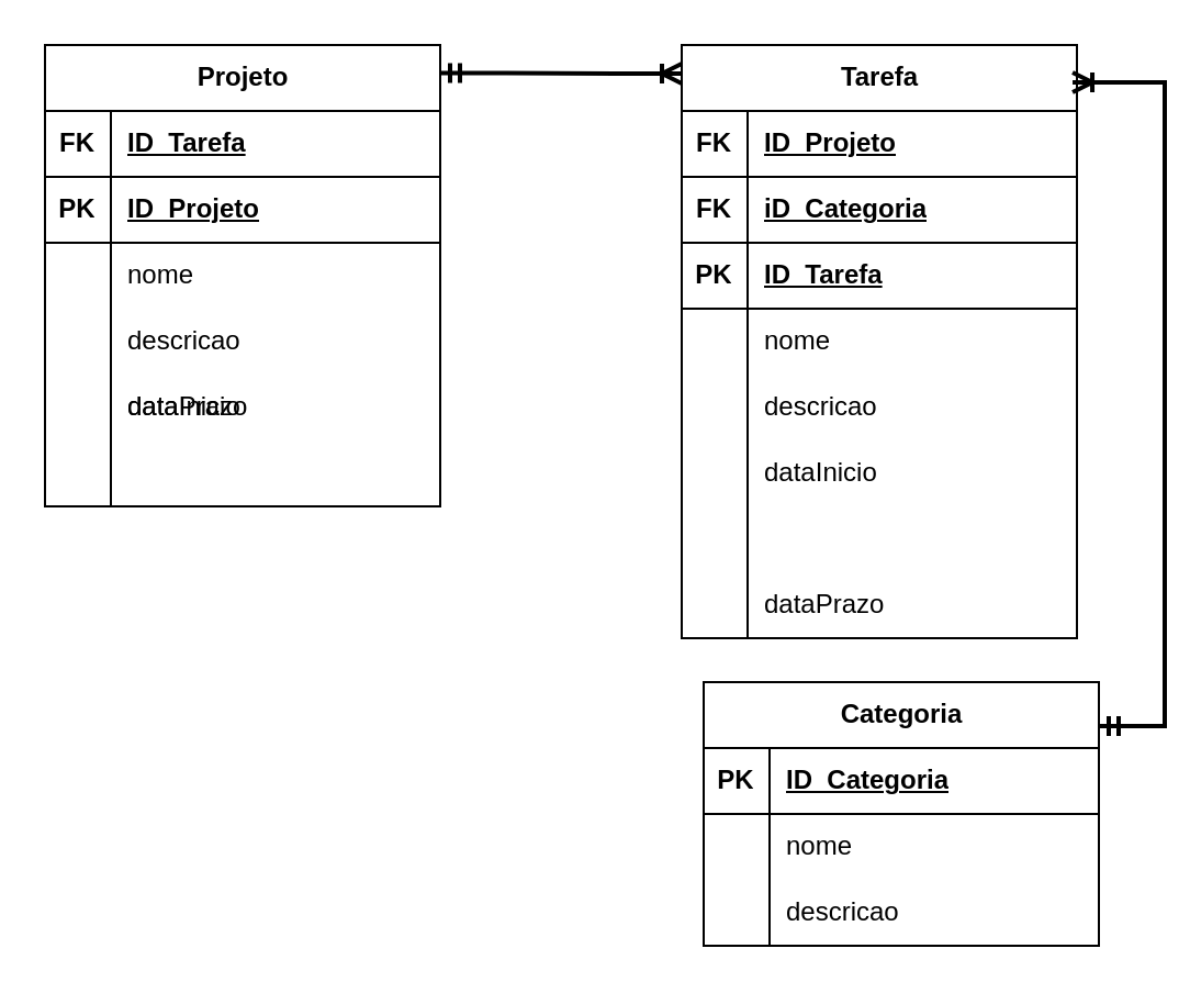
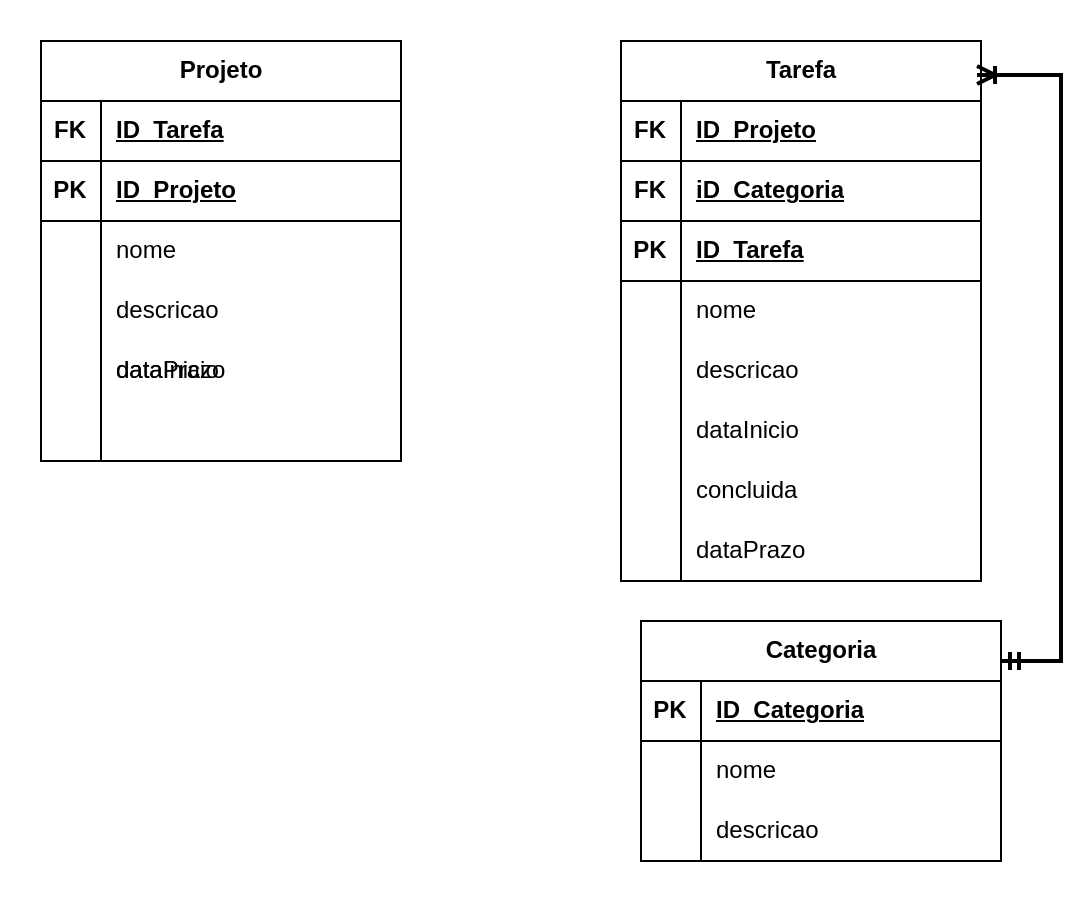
  <mxCell id="0" />
  <mxCell id="1" parent="0" />
  <mxCell id="2" value="Projeto" style="shape=table;startSize=30;container=1;collapsible=1;childLayout=tableLayout;fixedRows=1;rowLines=0;fontStyle=1;align=center;resizeLast=1;html=1;strokeColor=default;fontFamily=Helvetica;fontSize=12;fontColor=default;fillColor=default;" vertex="1" parent="1"><mxGeometry x="20" y="20" width="180" height="210" as="geometry" /></mxCell>
  <mxCell id="3" style="shape=tableRow;horizontal=0;startSize=0;swimlaneHead=0;swimlaneBody=0;fillColor=none;collapsible=0;dropTarget=0;points=[[0,0.5],[1,0.5]];portConstraint=eastwest;top=0;left=0;right=0;bottom=1;strokeColor=default;fontFamily=Helvetica;fontSize=12;fontColor=default;html=1;" vertex="1" parent="2"><mxGeometry y="30" width="180" height="30" as="geometry" /></mxCell>
  <mxCell id="4" value="FK" style="shape=partialRectangle;connectable=0;fillColor=none;top=0;left=0;bottom=0;right=0;fontStyle=1;overflow=hidden;whiteSpace=wrap;html=1;strokeColor=default;fontFamily=Helvetica;fontSize=12;fontColor=default;startSize=30;" vertex="1" parent="3"><mxGeometry width="30" height="30" as="geometry"><mxRectangle width="30" height="30" as="alternateBounds" /></mxGeometry></mxCell>
  <mxCell id="5" value="ID_Tarefa" style="shape=partialRectangle;connectable=0;fillColor=none;top=0;left=0;bottom=0;right=0;align=left;spacingLeft=6;fontStyle=5;overflow=hidden;whiteSpace=wrap;html=1;strokeColor=default;fontFamily=Helvetica;fontSize=12;fontColor=default;startSize=30;" vertex="1" parent="3"><mxGeometry x="30" width="150" height="30" as="geometry"><mxRectangle width="150" height="30" as="alternateBounds" /></mxGeometry></mxCell>
  <mxCell id="6" value="" style="shape=tableRow;horizontal=0;startSize=0;swimlaneHead=0;swimlaneBody=0;fillColor=none;collapsible=0;dropTarget=0;points=[[0,0.5],[1,0.5]];portConstraint=eastwest;top=0;left=0;right=0;bottom=1;strokeColor=default;fontFamily=Helvetica;fontSize=12;fontColor=default;html=1;" vertex="1" parent="2"><mxGeometry y="60" width="180" height="30" as="geometry" /></mxCell>
  <mxCell id="7" value="PK" style="shape=partialRectangle;connectable=0;fillColor=none;top=0;left=0;bottom=0;right=0;fontStyle=1;overflow=hidden;whiteSpace=wrap;html=1;strokeColor=default;fontFamily=Helvetica;fontSize=12;fontColor=default;startSize=30;" vertex="1" parent="6"><mxGeometry width="30" height="30" as="geometry"><mxRectangle width="30" height="30" as="alternateBounds" /></mxGeometry></mxCell>
  <mxCell id="8" value="ID_Projeto" style="shape=partialRectangle;connectable=0;fillColor=none;top=0;left=0;bottom=0;right=0;align=left;spacingLeft=6;fontStyle=5;overflow=hidden;whiteSpace=wrap;html=1;strokeColor=default;fontFamily=Helvetica;fontSize=12;fontColor=default;startSize=30;" vertex="1" parent="6"><mxGeometry x="30" width="150" height="30" as="geometry"><mxRectangle width="150" height="30" as="alternateBounds" /></mxGeometry></mxCell>
  <mxCell id="9" value="" style="shape=tableRow;horizontal=0;startSize=0;swimlaneHead=0;swimlaneBody=0;fillColor=none;collapsible=0;dropTarget=0;points=[[0,0.5],[1,0.5]];portConstraint=eastwest;top=0;left=0;right=0;bottom=0;strokeColor=default;fontFamily=Helvetica;fontSize=12;fontColor=default;html=1;" vertex="1" parent="2"><mxGeometry y="90" width="180" height="30" as="geometry" /></mxCell>
  <mxCell id="10" value="" style="shape=partialRectangle;connectable=0;fillColor=none;top=0;left=0;bottom=0;right=0;editable=1;overflow=hidden;whiteSpace=wrap;html=1;strokeColor=default;fontFamily=Helvetica;fontSize=12;fontColor=default;startSize=30;" vertex="1" parent="9"><mxGeometry width="30" height="30" as="geometry"><mxRectangle width="30" height="30" as="alternateBounds" /></mxGeometry></mxCell>
  <mxCell id="11" value="nome" style="shape=partialRectangle;connectable=0;fillColor=none;top=0;left=0;bottom=0;right=0;align=left;spacingLeft=6;overflow=hidden;whiteSpace=wrap;html=1;strokeColor=default;fontFamily=Helvetica;fontSize=12;fontColor=default;startSize=30;" vertex="1" parent="9"><mxGeometry x="30" width="150" height="30" as="geometry"><mxRectangle width="150" height="30" as="alternateBounds" /></mxGeometry></mxCell>
  <mxCell id="12" value="" style="shape=tableRow;horizontal=0;startSize=0;swimlaneHead=0;swimlaneBody=0;fillColor=none;collapsible=0;dropTarget=0;points=[[0,0.5],[1,0.5]];portConstraint=eastwest;top=0;left=0;right=0;bottom=0;strokeColor=default;fontFamily=Helvetica;fontSize=12;fontColor=default;html=1;" vertex="1" parent="2"><mxGeometry y="120" width="180" height="30" as="geometry" /></mxCell>
  <mxCell id="13" value="" style="shape=partialRectangle;connectable=0;fillColor=none;top=0;left=0;bottom=0;right=0;editable=1;overflow=hidden;whiteSpace=wrap;html=1;strokeColor=default;fontFamily=Helvetica;fontSize=12;fontColor=default;startSize=30;" vertex="1" parent="12"><mxGeometry width="30" height="30" as="geometry"><mxRectangle width="30" height="30" as="alternateBounds" /></mxGeometry></mxCell>
  <mxCell id="14" value="descricao" style="shape=partialRectangle;connectable=0;fillColor=none;top=0;left=0;bottom=0;right=0;align=left;spacingLeft=6;overflow=hidden;whiteSpace=wrap;html=1;strokeColor=default;fontFamily=Helvetica;fontSize=12;fontColor=default;startSize=30;" vertex="1" parent="12"><mxGeometry x="30" width="150" height="30" as="geometry"><mxRectangle width="150" height="30" as="alternateBounds" /></mxGeometry></mxCell>
  <mxCell id="15" value="" style="shape=tableRow;horizontal=0;startSize=0;swimlaneHead=0;swimlaneBody=0;fillColor=none;collapsible=0;dropTarget=0;points=[[0,0.5],[1,0.5]];portConstraint=eastwest;top=0;left=0;right=0;bottom=0;strokeColor=default;fontFamily=Helvetica;fontSize=12;fontColor=default;html=1;" vertex="1" parent="2"><mxGeometry y="150" width="180" height="30" as="geometry" /></mxCell>
  <mxCell id="16" value="" style="shape=partialRectangle;connectable=0;fillColor=none;top=0;left=0;bottom=0;right=0;editable=1;overflow=hidden;whiteSpace=wrap;html=1;strokeColor=default;fontFamily=Helvetica;fontSize=12;fontColor=default;startSize=30;" vertex="1" parent="15"><mxGeometry width="30" height="30" as="geometry"><mxRectangle width="30" height="30" as="alternateBounds" /></mxGeometry></mxCell>
  <mxCell id="17" value="dataInicio" style="shape=partialRectangle;connectable=0;fillColor=none;top=0;left=0;bottom=0;right=0;align=left;spacingLeft=6;overflow=hidden;whiteSpace=wrap;html=1;strokeColor=default;fontFamily=Helvetica;fontSize=12;fontColor=default;startSize=30;" vertex="1" parent="15"><mxGeometry x="30" width="150" height="30" as="geometry"><mxRectangle width="150" height="30" as="alternateBounds" /></mxGeometry></mxCell>
  <mxCell id="18" style="shape=tableRow;horizontal=0;startSize=0;swimlaneHead=0;swimlaneBody=0;fillColor=none;collapsible=0;dropTarget=0;points=[[0,0.5],[1,0.5]];portConstraint=eastwest;top=0;left=0;right=0;bottom=0;strokeColor=default;fontFamily=Helvetica;fontSize=12;fontColor=default;html=1;" vertex="1" parent="2"><mxGeometry y="180" width="180" height="30" as="geometry" /></mxCell>
  <mxCell id="19" style="shape=partialRectangle;connectable=0;fillColor=none;top=0;left=0;bottom=0;right=0;editable=1;overflow=hidden;whiteSpace=wrap;html=1;strokeColor=default;fontFamily=Helvetica;fontSize=12;fontColor=default;startSize=30;" vertex="1" parent="18"><mxGeometry width="30" height="30" as="geometry"><mxRectangle width="30" height="30" as="alternateBounds" /></mxGeometry></mxCell>
  <mxCell id="20" style="shape=partialRectangle;connectable=0;fillColor=none;top=0;left=0;bottom=0;right=0;align=left;spacingLeft=6;overflow=hidden;whiteSpace=wrap;html=1;strokeColor=default;fontFamily=Helvetica;fontSize=12;fontColor=default;startSize=30;" vertex="1" parent="18"><mxGeometry x="30" width="150" height="30" as="geometry"><mxRectangle width="150" height="30" as="alternateBounds" /></mxGeometry></mxCell>
  <mxCell id="21" value="dataPrazo" style="shape=partialRectangle;connectable=0;fillColor=none;top=0;left=0;bottom=0;right=0;align=left;spacingLeft=6;overflow=hidden;whiteSpace=wrap;html=1;strokeColor=default;fontFamily=Helvetica;fontSize=12;fontColor=default;startSize=30;" vertex="1" parent="1"><mxGeometry x="50" y="170" width="150" height="30" as="geometry"><mxRectangle width="150" height="30" as="alternateBounds" /></mxGeometry></mxCell>
  <mxCell id="22" value="Tarefa" style="shape=table;startSize=30;container=1;collapsible=1;childLayout=tableLayout;fixedRows=1;rowLines=0;fontStyle=1;align=center;resizeLast=1;html=1;strokeColor=default;fontFamily=Helvetica;fontSize=12;fontColor=default;fillColor=default;" vertex="1" parent="1"><mxGeometry x="310" y="20" width="180" height="270" as="geometry" /></mxCell>
  <mxCell id="23" style="shape=tableRow;horizontal=0;startSize=0;swimlaneHead=0;swimlaneBody=0;fillColor=none;collapsible=0;dropTarget=0;points=[[0,0.5],[1,0.5]];portConstraint=eastwest;top=0;left=0;right=0;bottom=1;strokeColor=default;fontFamily=Helvetica;fontSize=12;fontColor=default;html=1;" vertex="1" parent="22"><mxGeometry y="30" width="180" height="30" as="geometry" /></mxCell>
  <mxCell id="24" value="FK" style="shape=partialRectangle;connectable=0;fillColor=none;top=0;left=0;bottom=0;right=0;fontStyle=1;overflow=hidden;whiteSpace=wrap;html=1;strokeColor=default;fontFamily=Helvetica;fontSize=12;fontColor=default;startSize=30;" vertex="1" parent="23"><mxGeometry width="30" height="30" as="geometry"><mxRectangle width="30" height="30" as="alternateBounds" /></mxGeometry></mxCell>
  <mxCell id="25" value="ID_Projeto" style="shape=partialRectangle;connectable=0;fillColor=none;top=0;left=0;bottom=0;right=0;align=left;spacingLeft=6;fontStyle=5;overflow=hidden;whiteSpace=wrap;html=1;strokeColor=default;fontFamily=Helvetica;fontSize=12;fontColor=default;startSize=30;" vertex="1" parent="23"><mxGeometry x="30" width="150" height="30" as="geometry"><mxRectangle width="150" height="30" as="alternateBounds" /></mxGeometry></mxCell>
  <mxCell id="26" style="shape=tableRow;horizontal=0;startSize=0;swimlaneHead=0;swimlaneBody=0;fillColor=none;collapsible=0;dropTarget=0;points=[[0,0.5],[1,0.5]];portConstraint=eastwest;top=0;left=0;right=0;bottom=1;strokeColor=default;fontFamily=Helvetica;fontSize=12;fontColor=default;html=1;" vertex="1" parent="22"><mxGeometry y="60" width="180" height="30" as="geometry" /></mxCell>
  <mxCell id="27" value="FK" style="shape=partialRectangle;connectable=0;fillColor=none;top=0;left=0;bottom=0;right=0;fontStyle=1;overflow=hidden;whiteSpace=wrap;html=1;strokeColor=default;fontFamily=Helvetica;fontSize=12;fontColor=default;startSize=30;" vertex="1" parent="26"><mxGeometry width="30" height="30" as="geometry"><mxRectangle width="30" height="30" as="alternateBounds" /></mxGeometry></mxCell>
  <mxCell id="28" value="iD_Categoria" style="shape=partialRectangle;connectable=0;fillColor=none;top=0;left=0;bottom=0;right=0;align=left;spacingLeft=6;fontStyle=5;overflow=hidden;whiteSpace=wrap;html=1;strokeColor=default;fontFamily=Helvetica;fontSize=12;fontColor=default;startSize=30;" vertex="1" parent="26"><mxGeometry x="30" width="150" height="30" as="geometry"><mxRectangle width="150" height="30" as="alternateBounds" /></mxGeometry></mxCell>
  <mxCell id="29" value="" style="shape=tableRow;horizontal=0;startSize=0;swimlaneHead=0;swimlaneBody=0;fillColor=none;collapsible=0;dropTarget=0;points=[[0,0.5],[1,0.5]];portConstraint=eastwest;top=0;left=0;right=0;bottom=1;strokeColor=default;fontFamily=Helvetica;fontSize=12;fontColor=default;html=1;" vertex="1" parent="22"><mxGeometry y="90" width="180" height="30" as="geometry" /></mxCell>
  <mxCell id="30" value="PK" style="shape=partialRectangle;connectable=0;fillColor=none;top=0;left=0;bottom=0;right=0;fontStyle=1;overflow=hidden;whiteSpace=wrap;html=1;strokeColor=default;fontFamily=Helvetica;fontSize=12;fontColor=default;startSize=30;" vertex="1" parent="29"><mxGeometry width="30" height="30" as="geometry"><mxRectangle width="30" height="30" as="alternateBounds" /></mxGeometry></mxCell>
  <mxCell id="31" value="ID_Tarefa" style="shape=partialRectangle;connectable=0;fillColor=none;top=0;left=0;bottom=0;right=0;align=left;spacingLeft=6;fontStyle=5;overflow=hidden;whiteSpace=wrap;html=1;strokeColor=default;fontFamily=Helvetica;fontSize=12;fontColor=default;startSize=30;" vertex="1" parent="29"><mxGeometry x="30" width="150" height="30" as="geometry"><mxRectangle width="150" height="30" as="alternateBounds" /></mxGeometry></mxCell>
  <mxCell id="32" value="" style="shape=tableRow;horizontal=0;startSize=0;swimlaneHead=0;swimlaneBody=0;fillColor=none;collapsible=0;dropTarget=0;points=[[0,0.5],[1,0.5]];portConstraint=eastwest;top=0;left=0;right=0;bottom=0;strokeColor=default;fontFamily=Helvetica;fontSize=12;fontColor=default;html=1;" vertex="1" parent="22"><mxGeometry y="120" width="180" height="30" as="geometry" /></mxCell>
  <mxCell id="33" value="" style="shape=partialRectangle;connectable=0;fillColor=none;top=0;left=0;bottom=0;right=0;editable=1;overflow=hidden;whiteSpace=wrap;html=1;strokeColor=default;fontFamily=Helvetica;fontSize=12;fontColor=default;startSize=30;" vertex="1" parent="32"><mxGeometry width="30" height="30" as="geometry"><mxRectangle width="30" height="30" as="alternateBounds" /></mxGeometry></mxCell>
  <mxCell id="34" value="nome" style="shape=partialRectangle;connectable=0;fillColor=none;top=0;left=0;bottom=0;right=0;align=left;spacingLeft=6;overflow=hidden;whiteSpace=wrap;html=1;strokeColor=default;fontFamily=Helvetica;fontSize=12;fontColor=default;startSize=30;" vertex="1" parent="32"><mxGeometry x="30" width="150" height="30" as="geometry"><mxRectangle width="150" height="30" as="alternateBounds" /></mxGeometry></mxCell>
  <mxCell id="35" value="" style="shape=tableRow;horizontal=0;startSize=0;swimlaneHead=0;swimlaneBody=0;fillColor=none;collapsible=0;dropTarget=0;points=[[0,0.5],[1,0.5]];portConstraint=eastwest;top=0;left=0;right=0;bottom=0;strokeColor=default;fontFamily=Helvetica;fontSize=12;fontColor=default;html=1;" vertex="1" parent="22"><mxGeometry y="150" width="180" height="30" as="geometry" /></mxCell>
  <mxCell id="36" value="" style="shape=partialRectangle;connectable=0;fillColor=none;top=0;left=0;bottom=0;right=0;editable=1;overflow=hidden;whiteSpace=wrap;html=1;strokeColor=default;fontFamily=Helvetica;fontSize=12;fontColor=default;startSize=30;" vertex="1" parent="35"><mxGeometry width="30" height="30" as="geometry"><mxRectangle width="30" height="30" as="alternateBounds" /></mxGeometry></mxCell>
  <mxCell id="37" value="descricao" style="shape=partialRectangle;connectable=0;fillColor=none;top=0;left=0;bottom=0;right=0;align=left;spacingLeft=6;overflow=hidden;whiteSpace=wrap;html=1;strokeColor=default;fontFamily=Helvetica;fontSize=12;fontColor=default;startSize=30;" vertex="1" parent="35"><mxGeometry x="30" width="150" height="30" as="geometry"><mxRectangle width="150" height="30" as="alternateBounds" /></mxGeometry></mxCell>
  <mxCell id="38" value="" style="shape=tableRow;horizontal=0;startSize=0;swimlaneHead=0;swimlaneBody=0;fillColor=none;collapsible=0;dropTarget=0;points=[[0,0.5],[1,0.5]];portConstraint=eastwest;top=0;left=0;right=0;bottom=0;strokeColor=default;fontFamily=Helvetica;fontSize=12;fontColor=default;html=1;" vertex="1" parent="22"><mxGeometry y="180" width="180" height="30" as="geometry" /></mxCell>
  <mxCell id="39" value="" style="shape=partialRectangle;connectable=0;fillColor=none;top=0;left=0;bottom=0;right=0;editable=1;overflow=hidden;whiteSpace=wrap;html=1;strokeColor=default;fontFamily=Helvetica;fontSize=12;fontColor=default;startSize=30;" vertex="1" parent="38"><mxGeometry width="30" height="30" as="geometry"><mxRectangle width="30" height="30" as="alternateBounds" /></mxGeometry></mxCell>
  <mxCell id="40" value="dataInicio" style="shape=partialRectangle;connectable=0;fillColor=none;top=0;left=0;bottom=0;right=0;align=left;spacingLeft=6;overflow=hidden;whiteSpace=wrap;html=1;strokeColor=default;fontFamily=Helvetica;fontSize=12;fontColor=default;startSize=30;" vertex="1" parent="38"><mxGeometry x="30" width="150" height="30" as="geometry"><mxRectangle width="150" height="30" as="alternateBounds" /></mxGeometry></mxCell>
  <mxCell id="41" style="shape=tableRow;horizontal=0;startSize=0;swimlaneHead=0;swimlaneBody=0;fillColor=none;collapsible=0;dropTarget=0;points=[[0,0.5],[1,0.5]];portConstraint=eastwest;top=0;left=0;right=0;bottom=0;strokeColor=default;fontFamily=Helvetica;fontSize=12;fontColor=default;html=1;" vertex="1" parent="22"><mxGeometry y="210" width="180" height="30" as="geometry" /></mxCell>
  <mxCell id="42" style="shape=partialRectangle;connectable=0;fillColor=none;top=0;left=0;bottom=0;right=0;editable=1;overflow=hidden;whiteSpace=wrap;html=1;strokeColor=default;fontFamily=Helvetica;fontSize=12;fontColor=default;startSize=30;" vertex="1" parent="41"><mxGeometry width="30" height="30" as="geometry"><mxRectangle width="30" height="30" as="alternateBounds" /></mxGeometry></mxCell>
  <mxCell id="43" style="shape=partialRectangle;connectable=0;fillColor=none;top=0;left=0;bottom=0;right=0;align=left;spacingLeft=6;overflow=hidden;whiteSpace=wrap;html=1;strokeColor=default;fontFamily=Helvetica;fontSize=12;fontColor=default;startSize=30;" vertex="1" parent="41"><mxGeometry x="30" width="150" height="30" as="geometry"><mxRectangle width="150" height="30" as="alternateBounds" /></mxGeometry></mxCell>
  <mxCell id="44" style="shape=tableRow;horizontal=0;startSize=0;swimlaneHead=0;swimlaneBody=0;fillColor=none;collapsible=0;dropTarget=0;points=[[0,0.5],[1,0.5]];portConstraint=eastwest;top=0;left=0;right=0;bottom=0;strokeColor=default;fontFamily=Helvetica;fontSize=12;fontColor=default;html=1;" vertex="1" parent="22"><mxGeometry y="240" width="180" height="30" as="geometry" /></mxCell>
  <mxCell id="45" style="shape=partialRectangle;connectable=0;fillColor=none;top=0;left=0;bottom=0;right=0;editable=1;overflow=hidden;whiteSpace=wrap;html=1;strokeColor=default;fontFamily=Helvetica;fontSize=12;fontColor=default;startSize=30;" vertex="1" parent="44"><mxGeometry width="30" height="30" as="geometry"><mxRectangle width="30" height="30" as="alternateBounds" /></mxGeometry></mxCell>
  <mxCell id="46" style="shape=partialRectangle;connectable=0;fillColor=none;top=0;left=0;bottom=0;right=0;align=left;spacingLeft=6;overflow=hidden;whiteSpace=wrap;html=1;strokeColor=default;fontFamily=Helvetica;fontSize=12;fontColor=default;startSize=30;" vertex="1" parent="44"><mxGeometry x="30" width="150" height="30" as="geometry"><mxRectangle width="150" height="30" as="alternateBounds" /></mxGeometry></mxCell>
  <mxCell id="47" value="dataPrazo" style="shape=partialRectangle;connectable=0;fillColor=none;top=0;left=0;bottom=0;right=0;align=left;spacingLeft=6;overflow=hidden;whiteSpace=wrap;html=1;strokeColor=default;fontFamily=Helvetica;fontSize=12;fontColor=default;startSize=30;" vertex="1" parent="1"><mxGeometry x="340" y="260" width="150" height="30" as="geometry"><mxRectangle width="150" height="30" as="alternateBounds" /></mxGeometry></mxCell>
- <mxCell id="49" value="" style="edgeStyle=entityRelationEdgeStyle;fontSize=12;html=1;endArrow=ERoneToMany;startArrow=ERmandOne;rounded=0;fontFamily=Helvetica;fontColor=default;startSize=6;exitX=1;exitY=0.061;exitDx=0;exitDy=0;exitPerimeter=0;entryX=0;entryY=0.048;entryDx=0;entryDy=0;entryPerimeter=0;strokeWidth=2;" edge="1" parent="1" source="2" target="22"><mxGeometry width="100" height="100" relative="1" as="geometry"><mxPoint x="190" y="220" as="sourcePoint" /><mxPoint x="290" y="120" as="targetPoint" /></mxGeometry></mxCell>
+ <mxCell id="48" value="concluida" style="shape=partialRectangle;connectable=0;fillColor=none;top=0;left=0;bottom=0;right=0;align=left;spacingLeft=6;overflow=hidden;whiteSpace=wrap;html=1;strokeColor=default;fontFamily=Helvetica;fontSize=12;fontColor=default;startSize=30;" vertex="1" parent="1"><mxGeometry x="340" y="230" width="150" height="30" as="geometry"><mxRectangle width="150" height="30" as="alternateBounds" /></mxGeometry></mxCell>
  <mxCell id="50" value="Categoria" style="shape=table;startSize=30;container=1;collapsible=1;childLayout=tableLayout;fixedRows=1;rowLines=0;fontStyle=1;align=center;resizeLast=1;html=1;strokeColor=default;fontFamily=Helvetica;fontSize=12;fontColor=default;fillColor=default;" vertex="1" parent="1"><mxGeometry x="320" y="310" width="180" height="120" as="geometry" /></mxCell>
  <mxCell id="51" value="" style="shape=tableRow;horizontal=0;startSize=0;swimlaneHead=0;swimlaneBody=0;fillColor=none;collapsible=0;dropTarget=0;points=[[0,0.5],[1,0.5]];portConstraint=eastwest;top=0;left=0;right=0;bottom=1;strokeColor=default;fontFamily=Helvetica;fontSize=12;fontColor=default;html=1;" vertex="1" parent="50"><mxGeometry y="30" width="180" height="30" as="geometry" /></mxCell>
  <mxCell id="52" value="PK" style="shape=partialRectangle;connectable=0;fillColor=none;top=0;left=0;bottom=0;right=0;fontStyle=1;overflow=hidden;whiteSpace=wrap;html=1;strokeColor=default;fontFamily=Helvetica;fontSize=12;fontColor=default;startSize=30;" vertex="1" parent="51"><mxGeometry width="30" height="30" as="geometry"><mxRectangle width="30" height="30" as="alternateBounds" /></mxGeometry></mxCell>
  <mxCell id="53" value="ID_Categoria" style="shape=partialRectangle;connectable=0;fillColor=none;top=0;left=0;bottom=0;right=0;align=left;spacingLeft=6;fontStyle=5;overflow=hidden;whiteSpace=wrap;html=1;strokeColor=default;fontFamily=Helvetica;fontSize=12;fontColor=default;startSize=30;" vertex="1" parent="51"><mxGeometry x="30" width="150" height="30" as="geometry"><mxRectangle width="150" height="30" as="alternateBounds" /></mxGeometry></mxCell>
  <mxCell id="54" value="" style="shape=tableRow;horizontal=0;startSize=0;swimlaneHead=0;swimlaneBody=0;fillColor=none;collapsible=0;dropTarget=0;points=[[0,0.5],[1,0.5]];portConstraint=eastwest;top=0;left=0;right=0;bottom=0;strokeColor=default;fontFamily=Helvetica;fontSize=12;fontColor=default;html=1;" vertex="1" parent="50"><mxGeometry y="60" width="180" height="30" as="geometry" /></mxCell>
  <mxCell id="55" value="" style="shape=partialRectangle;connectable=0;fillColor=none;top=0;left=0;bottom=0;right=0;editable=1;overflow=hidden;whiteSpace=wrap;html=1;strokeColor=default;fontFamily=Helvetica;fontSize=12;fontColor=default;startSize=30;" vertex="1" parent="54"><mxGeometry width="30" height="30" as="geometry"><mxRectangle width="30" height="30" as="alternateBounds" /></mxGeometry></mxCell>
  <mxCell id="56" value="nome" style="shape=partialRectangle;connectable=0;fillColor=none;top=0;left=0;bottom=0;right=0;align=left;spacingLeft=6;overflow=hidden;whiteSpace=wrap;html=1;strokeColor=default;fontFamily=Helvetica;fontSize=12;fontColor=default;startSize=30;" vertex="1" parent="54"><mxGeometry x="30" width="150" height="30" as="geometry"><mxRectangle width="150" height="30" as="alternateBounds" /></mxGeometry></mxCell>
  <mxCell id="57" value="" style="shape=tableRow;horizontal=0;startSize=0;swimlaneHead=0;swimlaneBody=0;fillColor=none;collapsible=0;dropTarget=0;points=[[0,0.5],[1,0.5]];portConstraint=eastwest;top=0;left=0;right=0;bottom=0;strokeColor=default;fontFamily=Helvetica;fontSize=12;fontColor=default;html=1;" vertex="1" parent="50"><mxGeometry y="90" width="180" height="30" as="geometry" /></mxCell>
  <mxCell id="58" value="" style="shape=partialRectangle;connectable=0;fillColor=none;top=0;left=0;bottom=0;right=0;editable=1;overflow=hidden;whiteSpace=wrap;html=1;strokeColor=default;fontFamily=Helvetica;fontSize=12;fontColor=default;startSize=30;" vertex="1" parent="57"><mxGeometry width="30" height="30" as="geometry"><mxRectangle width="30" height="30" as="alternateBounds" /></mxGeometry></mxCell>
  <mxCell id="59" value="descricao" style="shape=partialRectangle;connectable=0;fillColor=none;top=0;left=0;bottom=0;right=0;align=left;spacingLeft=6;overflow=hidden;whiteSpace=wrap;html=1;strokeColor=default;fontFamily=Helvetica;fontSize=12;fontColor=default;startSize=30;" vertex="1" parent="57"><mxGeometry x="30" width="150" height="30" as="geometry"><mxRectangle width="150" height="30" as="alternateBounds" /></mxGeometry></mxCell>
  <mxCell id="60" value="" style="edgeStyle=entityRelationEdgeStyle;fontSize=12;html=1;endArrow=ERoneToMany;startArrow=ERmandOne;rounded=0;fontFamily=Helvetica;fontColor=default;startSize=6;strokeWidth=2;entryX=0.989;entryY=0.063;entryDx=0;entryDy=0;entryPerimeter=0;" edge="1" parent="1" target="22"><mxGeometry width="100" height="100" relative="1" as="geometry"><mxPoint x="500" y="330" as="sourcePoint" /><mxPoint x="600" y="282" as="targetPoint" /></mxGeometry></mxCell>
